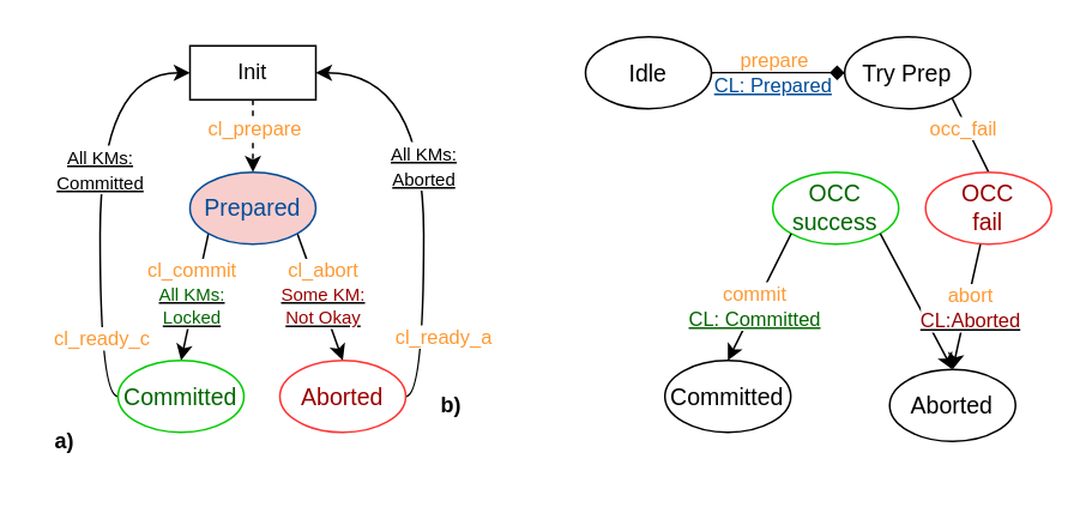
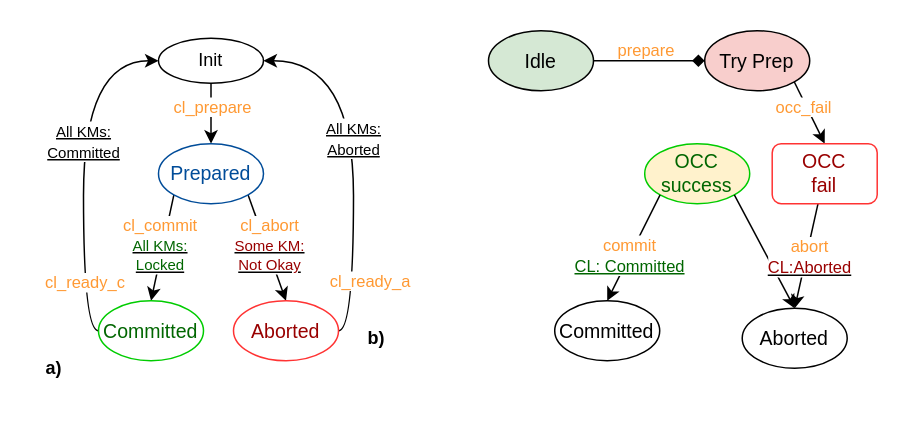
  <mxCell id="0" />
  <mxCell id="1" parent="0" />
- <mxCell id="2" style="edgeStyle=orthogonalEdgeStyle;rounded=0;orthogonalLoop=1;jettySize=auto;html=1;exitX=0.5;exitY=1;exitDx=0;exitDy=0;entryX=0.5;entryY=0;entryDx=0;entryDy=0;dashed=1;" edge="1" parent="1" source="4" target="9"><mxGeometry relative="1" as="geometry" /></mxCell>
+ <mxCell id="2" style="edgeStyle=orthogonalEdgeStyle;rounded=0;orthogonalLoop=1;jettySize=auto;html=1;exitX=0.5;exitY=1;exitDx=0;exitDy=0;entryX=0.5;entryY=0;entryDx=0;entryDy=0;" edge="1" parent="1" source="4" target="9"><mxGeometry relative="1" as="geometry" /></mxCell>
  <mxCell id="3" value="&lt;font color=&quot;#ff9933&quot;&gt;cl_prepare&lt;/font&gt;" style="edgeLabel;html=1;align=center;verticalAlign=middle;resizable=0;points=[];" vertex="1" connectable="0" parent="2"><mxGeometry x="-0.253" relative="1" as="geometry"><mxPoint as="offset" /></mxGeometry></mxCell>
- <mxCell id="4" value="Init" style="whiteSpace=wrap;html=1;rounded=0;" vertex="1" parent="1"><mxGeometry x="105" y="25" width="70" height="30" as="geometry" /></mxCell>
+ <mxCell id="4" value="Init" style="ellipse;whiteSpace=wrap;html=1;" vertex="1" parent="1"><mxGeometry x="105" y="25" width="70" height="30" as="geometry" /></mxCell>
  <mxCell id="5" value="&lt;u&gt;&lt;font style=&quot;font-size: 10px;&quot; color=&quot;#006600&quot;&gt;&lt;b&gt;&lt;br&gt;&lt;/b&gt;&lt;/font&gt;&lt;/u&gt;" style="rounded=0;orthogonalLoop=1;jettySize=auto;html=1;exitX=0;exitY=1;exitDx=0;exitDy=0;entryX=0.5;entryY=0;entryDx=0;entryDy=0;" edge="1" parent="1" source="9" target="12"><mxGeometry x="0.048" y="-20" relative="1" as="geometry"><mxPoint x="228.251" y="219.142" as="sourcePoint" /><mxPoint x="193" y="255" as="targetPoint" /><mxPoint as="offset" /></mxGeometry></mxCell>
  <mxCell id="6" value="&lt;font color=&quot;#ff9933&quot;&gt;cl_commit&lt;/font&gt;&lt;div&gt;&lt;u&gt;&lt;font style=&quot;font-size: 10px;&quot; color=&quot;#006600&quot;&gt;All KMs:&lt;br&gt;Locked&lt;/font&gt;&lt;/u&gt;&lt;font color=&quot;#ff9933&quot;&gt;&lt;br&gt;&lt;/font&gt;&lt;/div&gt;" style="edgeLabel;html=1;align=center;verticalAlign=middle;resizable=0;points=[];" vertex="1" connectable="0" parent="5"><mxGeometry x="-0.255" y="1" relative="1" as="geometry"><mxPoint x="-5" y="6" as="offset" /></mxGeometry></mxCell>
  <mxCell id="7" value="" style="edgeStyle=none;rounded=0;orthogonalLoop=1;jettySize=auto;html=1;exitX=1;exitY=1;exitDx=0;exitDy=0;entryX=0.5;entryY=0;entryDx=0;entryDy=0;" edge="1" parent="1" source="9" target="15"><mxGeometry x="0.104" y="20" relative="1" as="geometry"><mxPoint as="offset" /><mxPoint x="397" y="305" as="targetPoint" /></mxGeometry></mxCell>
  <mxCell id="8" value="&lt;font color=&quot;#ff9933&quot;&gt;cl_abort&lt;/font&gt;&lt;div&gt;&lt;u&gt;&lt;font style=&quot;font-size: 10px;&quot; color=&quot;#990000&quot;&gt;Some KM:&lt;br&gt;Not Okay&lt;/font&gt;&lt;/u&gt;&lt;font color=&quot;#ff9933&quot;&gt;&lt;br&gt;&lt;/font&gt;&lt;/div&gt;" style="edgeLabel;html=1;align=center;verticalAlign=middle;resizable=0;points=[];" vertex="1" connectable="0" parent="7"><mxGeometry x="-0.261" y="2" relative="1" as="geometry"><mxPoint x="2" y="7" as="offset" /></mxGeometry></mxCell>
- <mxCell id="9" value="&lt;font style=&quot;font-size: 13px;&quot; color=&quot;#004c99&quot;&gt;Prepared&lt;/font&gt;" style="ellipse;whiteSpace=wrap;html=1;strokeColor=#004C99;fillColor=#f8cecc;" vertex="1" parent="1"><mxGeometry x="105" y="95.29" width="70" height="40" as="geometry" /></mxCell>
+ <mxCell id="9" value="&lt;font style=&quot;font-size: 13px;&quot; color=&quot;#004c99&quot;&gt;Prepared&lt;/font&gt;" style="ellipse;whiteSpace=wrap;html=1;strokeColor=#004C99;" vertex="1" parent="1"><mxGeometry x="105" y="95.29" width="70" height="40" as="geometry" /></mxCell>
  <mxCell id="10" value="&lt;span style=&quot;font-size: 10px;&quot;&gt;&lt;u style=&quot;&quot;&gt;All KMs:&lt;br&gt;Committed&lt;/u&gt;&lt;br&gt;&lt;/span&gt;" style="edgeStyle=orthogonalEdgeStyle;curved=1;rounded=0;orthogonalLoop=1;jettySize=auto;html=1;entryX=0;entryY=0.5;entryDx=0;entryDy=0;exitX=0;exitY=0.5;exitDx=0;exitDy=0;" edge="1" parent="1" source="12" target="4"><mxGeometry x="0.131" relative="1" as="geometry"><Array as="points"><mxPoint x="55" y="220" /><mxPoint x="55" y="40" /></Array><mxPoint x="120" y="125" as="sourcePoint" /><mxPoint as="offset" /></mxGeometry></mxCell>
  <mxCell id="11" value="&lt;font color=&quot;#ff9933&quot;&gt;cl_ready_c&lt;/font&gt;" style="edgeLabel;html=1;align=center;verticalAlign=middle;resizable=0;points=[];" vertex="1" connectable="0" parent="10"><mxGeometry x="-0.574" y="-7" relative="1" as="geometry"><mxPoint x="-7" y="8" as="offset" /></mxGeometry></mxCell>
  <mxCell id="12" value="&lt;font style=&quot;font-size: 13px;&quot; color=&quot;#006600&quot;&gt;Committed&lt;/font&gt;" style="ellipse;whiteSpace=wrap;html=1;strokeColor=#00CC00;" vertex="1" parent="1"><mxGeometry x="65" y="200" width="70" height="40" as="geometry" /></mxCell>
  <mxCell id="13" value="&lt;span style=&quot;font-size: 10px;&quot;&gt;&lt;u style=&quot;&quot;&gt;All KMs:&lt;br&gt;Aborted&lt;/u&gt;&lt;br&gt;&lt;/span&gt;" style="edgeStyle=orthogonalEdgeStyle;curved=1;rounded=0;orthogonalLoop=1;jettySize=auto;html=1;entryX=1;entryY=0.5;entryDx=0;entryDy=0;exitX=1;exitY=0.5;exitDx=0;exitDy=0;" edge="1" parent="1" source="15" target="4"><mxGeometry x="0.106" relative="1" as="geometry"><Array as="points"><mxPoint x="235" y="220" /><mxPoint x="235" y="40" /></Array><mxPoint x="467" y="165" as="sourcePoint" /><mxPoint as="offset" /></mxGeometry></mxCell>
  <mxCell id="14" value="&lt;font color=&quot;#ff9933&quot;&gt;cl_ready_a&lt;/font&gt;" style="edgeLabel;html=1;align=center;verticalAlign=middle;resizable=0;points=[];" vertex="1" connectable="0" parent="13"><mxGeometry x="-0.488" y="11" relative="1" as="geometry"><mxPoint x="21" y="20" as="offset" /></mxGeometry></mxCell>
  <mxCell id="15" value="&lt;font style=&quot;font-size: 13px;&quot; color=&quot;#990000&quot;&gt;Aborted&lt;/font&gt;" style="ellipse;whiteSpace=wrap;html=1;strokeColor=#FF3333;" vertex="1" parent="1"><mxGeometry x="155" y="200" width="70" height="40" as="geometry" /></mxCell>
- <mxCell id="16" value="" style="edgeStyle=none;rounded=0;orthogonalLoop=1;jettySize=auto;html=1;exitX=1;exitY=1;exitDx=0;exitDy=0;entryX=0.5;entryY=0;entryDx=0;entryDy=0;endArrow=none;" edge="1" parent="1" source="18" target="24"><mxGeometry relative="1" as="geometry" /></mxCell>
+ <mxCell id="16" value="" style="edgeStyle=none;rounded=0;orthogonalLoop=1;jettySize=auto;html=1;exitX=1;exitY=1;exitDx=0;exitDy=0;entryX=0.5;entryY=0;entryDx=0;entryDy=0;" edge="1" parent="1" source="18" target="24"><mxGeometry relative="1" as="geometry" /></mxCell>
  <mxCell id="17" value="&lt;font color=&quot;#ff9933&quot;&gt;occ_fail&lt;/font&gt;" style="edgeLabel;html=1;align=center;verticalAlign=middle;resizable=0;points=[];" vertex="1" connectable="0" parent="16"><mxGeometry x="0.389" y="1" relative="1" as="geometry"><mxPoint x="-9" y="-12" as="offset" /></mxGeometry></mxCell>
- <mxCell id="18" value="&lt;span style=&quot;font-size: 13px;&quot;&gt;Try Prep&lt;/span&gt;" style="ellipse;whiteSpace=wrap;html=1;" vertex="1" parent="1"><mxGeometry x="469.14" y="20" width="70" height="40" as="geometry" /></mxCell>
+ <mxCell id="18" value="&lt;span style=&quot;font-size: 13px;&quot;&gt;Try Prep&lt;/span&gt;" style="ellipse;whiteSpace=wrap;html=1;fillColor=#f8cecc;" vertex="1" parent="1"><mxGeometry x="469.14" y="20" width="70" height="40" as="geometry" /></mxCell>
  <mxCell id="19" style="edgeStyle=orthogonalEdgeStyle;curved=1;rounded=0;orthogonalLoop=1;jettySize=auto;html=1;exitX=0;exitY=0.5;exitDx=0;exitDy=0;entryX=0;entryY=1;entryDx=0;entryDy=0;" edge="1" parent="1" source="22" target="22"><mxGeometry relative="1" as="geometry"><mxPoint x="385" y="-15" as="targetPoint" /></mxGeometry></mxCell>
  <mxCell id="20" value="" style="edgeStyle=orthogonalEdgeStyle;rounded=0;orthogonalLoop=1;jettySize=auto;html=1;exitX=1;exitY=0.5;exitDx=0;exitDy=0;entryX=0;entryY=0.5;entryDx=0;entryDy=0;endArrow=diamond;" edge="1" parent="1" source="22" target="18"><mxGeometry y="10" relative="1" as="geometry"><mxPoint x="545" y="-110" as="sourcePoint" /><mxPoint x="605" y="0" as="targetPoint" /><mxPoint as="offset" /></mxGeometry></mxCell>
  <mxCell id="21" value="&lt;font color=&quot;#ff9933&quot;&gt;prepare&lt;/font&gt;" style="edgeLabel;html=1;align=center;verticalAlign=middle;resizable=0;points=[];" vertex="1" connectable="0" parent="20"><mxGeometry x="-0.156" y="-3" relative="1" as="geometry"><mxPoint x="3" y="-11" as="offset" /></mxGeometry></mxCell>
- <mxCell id="22" value="&lt;font style=&quot;font-size: 13px;&quot;&gt;Idle&lt;/font&gt;" style="ellipse;whiteSpace=wrap;html=1;" vertex="1" parent="1"><mxGeometry x="325" y="20" width="70" height="40" as="geometry" /></mxCell>
+ <mxCell id="22" value="&lt;font style=&quot;font-size: 13px;&quot;&gt;Idle&lt;/font&gt;" style="ellipse;whiteSpace=wrap;html=1;fillColor=#d5e8d4;" vertex="1" parent="1"><mxGeometry x="325" y="20" width="70" height="40" as="geometry" /></mxCell>
  <mxCell id="23" value="" style="edgeStyle=none;rounded=0;orthogonalLoop=1;jettySize=auto;html=1;entryX=0.5;entryY=0;entryDx=0;entryDy=0;" edge="1" parent="1" source="24" target="26"><mxGeometry x="-0.176" y="15" relative="1" as="geometry"><mxPoint as="offset" /></mxGeometry></mxCell>
- <mxCell id="24" value="&lt;font style=&quot;font-size: 13px;&quot; color=&quot;#990000&quot;&gt;OCC&lt;/font&gt;&lt;div&gt;&lt;font style=&quot;font-size: 13px;&quot; color=&quot;#990000&quot;&gt;fail&lt;/font&gt;&lt;/div&gt;" style="ellipse;whiteSpace=wrap;html=1;strokeColor=#FF3333;" vertex="1" parent="1"><mxGeometry x="514.14" y="95.29" width="70" height="40" as="geometry" /></mxCell>
+ <mxCell id="24" value="&lt;font style=&quot;font-size: 13px;&quot; color=&quot;#990000&quot;&gt;OCC&lt;/font&gt;&lt;div&gt;&lt;font style=&quot;font-size: 13px;&quot; color=&quot;#990000&quot;&gt;fail&lt;/font&gt;&lt;/div&gt;" style="whiteSpace=wrap;html=1;strokeColor=#FF3333;rounded=1;" vertex="1" parent="1"><mxGeometry x="514.14" y="95.29" width="70" height="40" as="geometry" /></mxCell>
  <mxCell id="25" value="&lt;font style=&quot;font-size: 13px;&quot;&gt;Committed&lt;/font&gt;" style="ellipse;whiteSpace=wrap;html=1;strokeColor=#000000;" vertex="1" parent="1"><mxGeometry x="369.14" y="200" width="70" height="40" as="geometry" /></mxCell>
  <mxCell id="26" value="&lt;font style=&quot;font-size: 13px;&quot;&gt;Aborted&lt;/font&gt;" style="ellipse;whiteSpace=wrap;html=1;strokeColor=#000000;" vertex="1" parent="1"><mxGeometry x="494.14" y="205" width="70" height="40" as="geometry" /></mxCell>
- <mxCell id="27" value="&lt;font style=&quot;font-size: 13px;&quot; color=&quot;#006600&quot;&gt;OCC success&lt;/font&gt;" style="ellipse;whiteSpace=wrap;html=1;strokeColor=#00CC00;" vertex="1" parent="1"><mxGeometry x="429.14" y="95.29" width="70" height="40" as="geometry" /></mxCell>
+ <mxCell id="27" value="&lt;font style=&quot;font-size: 13px;&quot; color=&quot;#006600&quot;&gt;OCC success&lt;/font&gt;" style="ellipse;whiteSpace=wrap;html=1;strokeColor=#00CC00;fillColor=#fff2cc;" vertex="1" parent="1"><mxGeometry x="429.14" y="95.29" width="70" height="40" as="geometry" /></mxCell>
  <mxCell id="28" value="&lt;font style=&quot;&quot; color=&quot;#ff9933&quot;&gt;commit&lt;/font&gt;&lt;br&gt;&lt;font style=&quot;text-decoration-line: underline;&quot; color=&quot;#006600&quot;&gt;CL: Committed&lt;/font&gt;" style="edgeStyle=none;rounded=0;orthogonalLoop=1;jettySize=auto;html=1;entryX=0.5;entryY=0;entryDx=0;entryDy=0;exitX=0;exitY=1;exitDx=0;exitDy=0;" edge="1" parent="1" source="27" target="25"><mxGeometry x="0.149" relative="1" as="geometry"><mxPoint x="364.14" y="135.29" as="sourcePoint" /><mxPoint x="319.14" y="260" as="targetPoint" /><mxPoint as="offset" /></mxGeometry></mxCell>
  <mxCell id="29" value="&lt;font style=&quot;&quot;&gt;&lt;font style=&quot;&quot; color=&quot;#ff9933&quot;&gt;abort&lt;/font&gt;&lt;br&gt;&lt;u style=&quot;&quot;&gt;&lt;font color=&quot;#990000&quot;&gt;CL:Aborted&lt;/font&gt;&lt;/u&gt;&lt;/font&gt;" style="edgeStyle=none;rounded=0;orthogonalLoop=1;jettySize=auto;html=1;exitX=1;exitY=1;exitDx=0;exitDy=0;entryX=0.5;entryY=0;entryDx=0;entryDy=0;" edge="1" parent="1" source="27" target="26"><mxGeometry x="0.39" y="25" relative="1" as="geometry"><mxPoint as="offset" /><mxPoint x="388.889" y="129.432" as="sourcePoint" /><mxPoint x="624.14" y="240" as="targetPoint" /></mxGeometry></mxCell>
  <mxCell id="30" value="&lt;b&gt;a)&lt;/b&gt;" style="text;html=1;align=center;verticalAlign=middle;resizable=0;points=[];autosize=1;strokeColor=none;fillColor=none;" vertex="1" parent="1"><mxGeometry x="20" y="230" width="30" height="30" as="geometry" /></mxCell>
  <mxCell id="31" value="&lt;b&gt;b)&lt;/b&gt;" style="text;html=1;align=center;verticalAlign=middle;resizable=0;points=[];autosize=1;strokeColor=none;fillColor=none;" vertex="1" parent="1"><mxGeometry x="235" y="210" width="30" height="30" as="geometry" /></mxCell>
- <mxCell id="32" value="&lt;u style=&quot;forced-color-adjust: none; color: rgb(0, 76, 153); font-family: Helvetica; font-size: 11px; font-style: normal; font-variant-ligatures: normal; font-variant-caps: normal; font-weight: 400; letter-spacing: normal; orphans: 2; text-align: center; text-indent: 0px; text-transform: none; widows: 2; word-spacing: 0px; -webkit-text-stroke-width: 0px; white-space: nowrap; background-color: rgb(255, 255, 255);&quot;&gt;CL: Prepared&lt;/u&gt;" style="text;whiteSpace=wrap;html=1;" vertex="1" parent="1"><mxGeometry x="395" y="33" width="70" height="20" as="geometry" /></mxCell>
